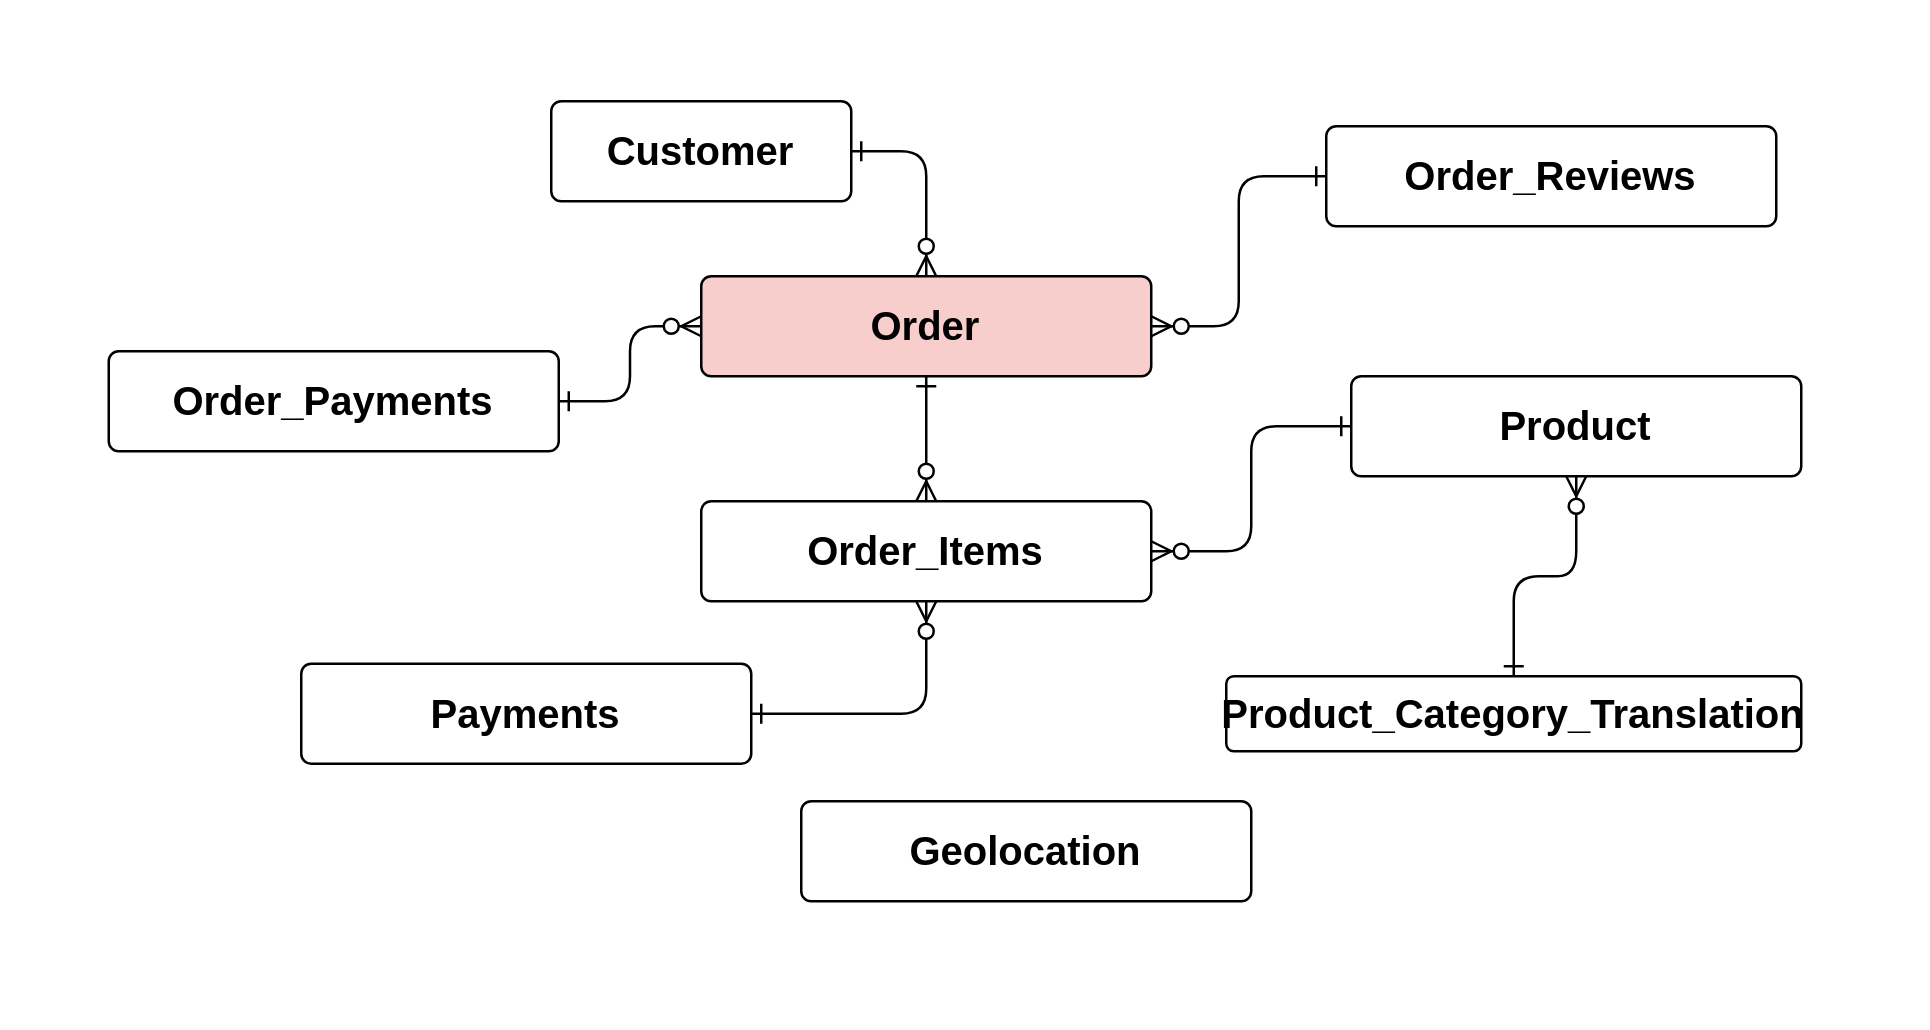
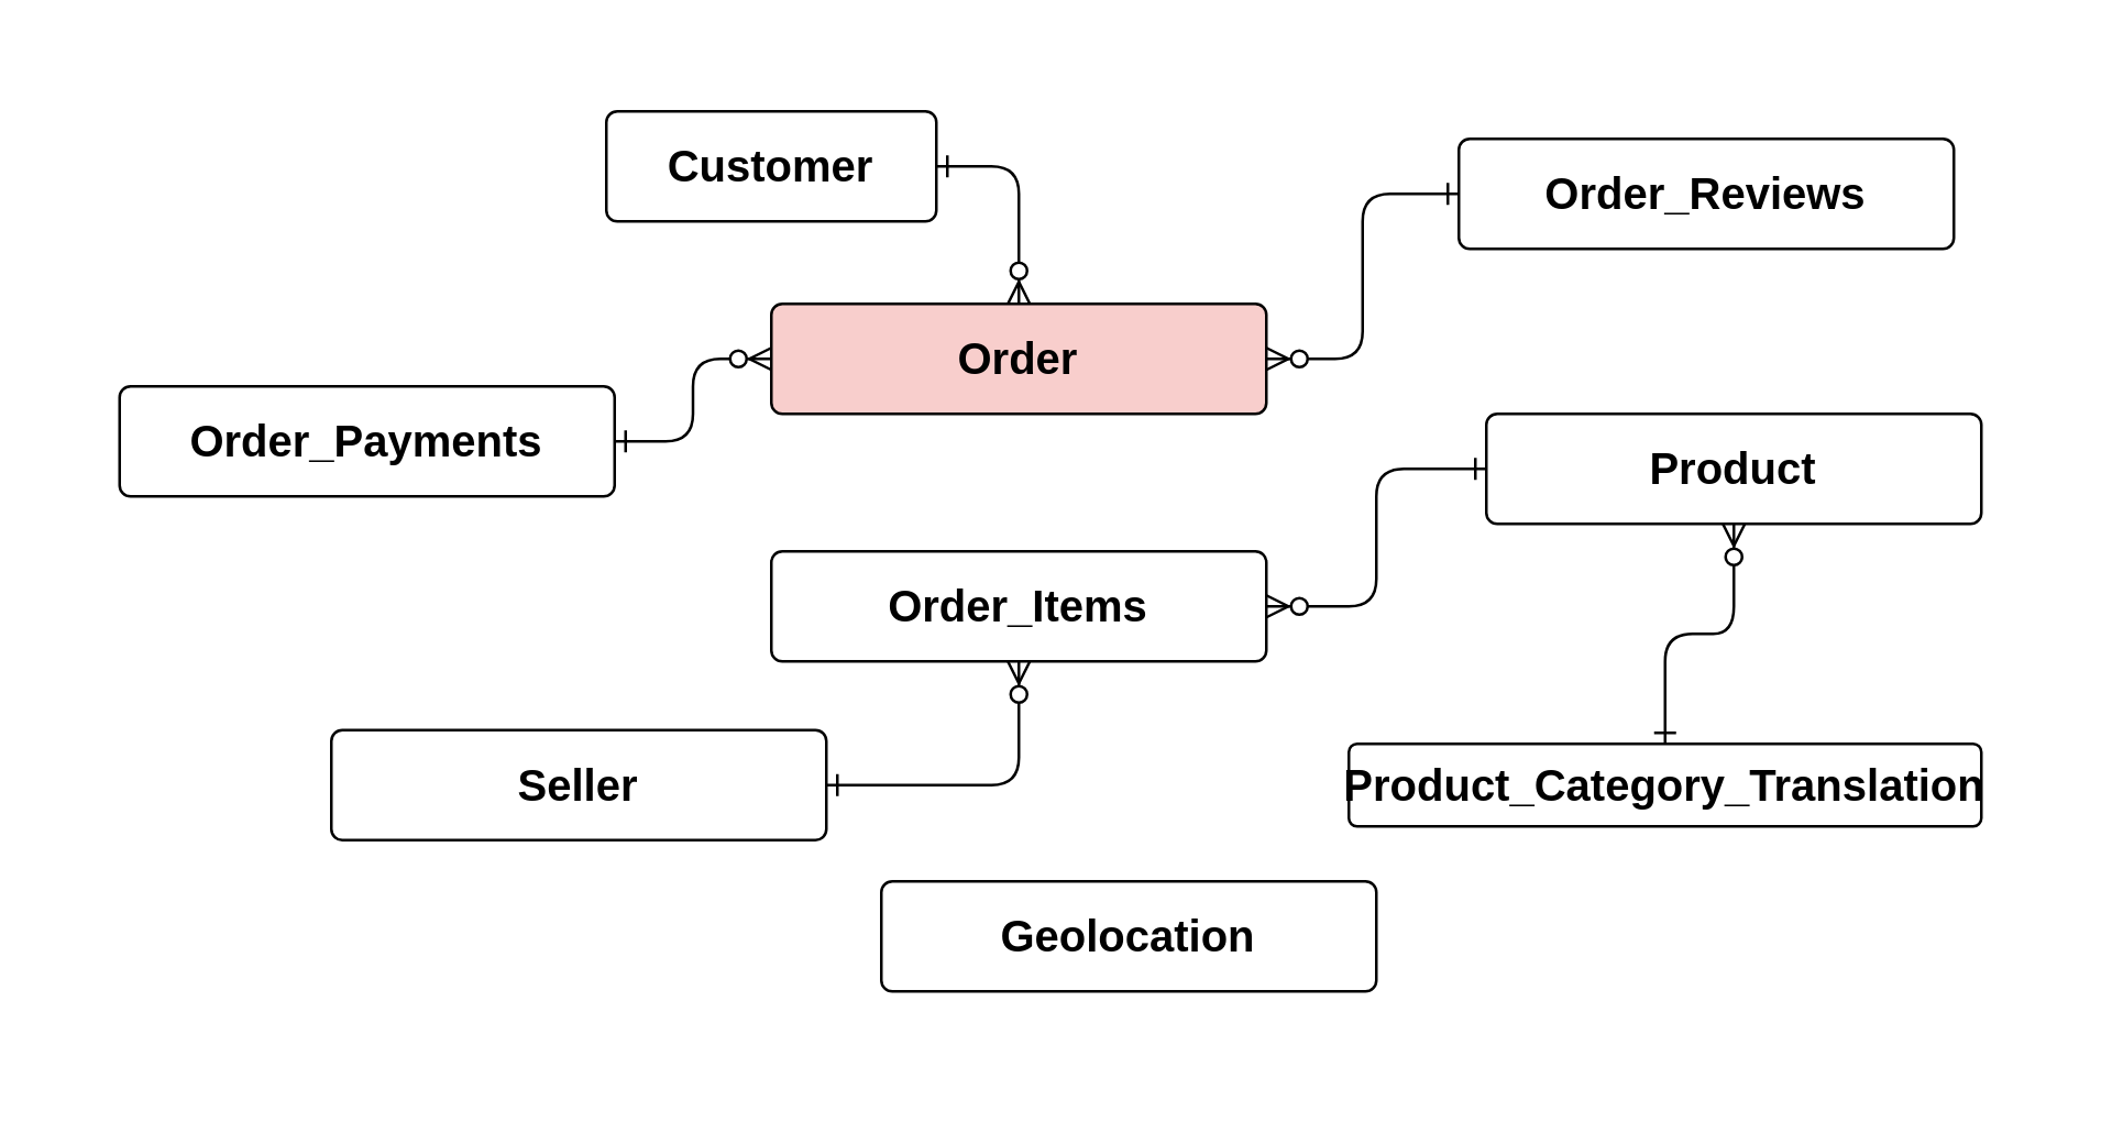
  <mxCell id="0" />
  <mxCell id="1" parent="0" />
  <mxCell id="2" value="" style="rounded=0;whiteSpace=wrap;html=1;strokeColor=none;" parent="1" vertex="1"><mxGeometry x="20" y="20" width="730" height="370" as="geometry" /></mxCell>
  <mxCell id="3" style="edgeStyle=orthogonalEdgeStyle;rounded=1;orthogonalLoop=1;jettySize=auto;html=1;startArrow=ERone;startFill=0;endArrow=ERzeroToMany;endFill=1;exitX=0.5;exitY=0;exitDx=0;exitDy=0;" parent="1" source="7" target="5" edge="1"><mxGeometry relative="1" as="geometry" /></mxCell>
  <mxCell id="4" value="&lt;b&gt;&lt;span lang=&quot;FR&quot; style=&quot;font-size: 12.0pt ; line-height: 107% ; font-family: &amp;#34;calibri&amp;#34; , sans-serif&quot;&gt;Customer&lt;br&gt;&lt;/span&gt;&lt;/b&gt;" style="rounded=1;arcSize=10;whiteSpace=wrap;html=1;align=center;" parent="1" vertex="1"><mxGeometry x="220" y="40" width="120" height="40" as="geometry" /></mxCell>
  <mxCell id="5" value="&lt;b&gt;&lt;span lang=&quot;FR&quot; style=&quot;font-size: 12.0pt ; line-height: 107% ; font-family: &amp;#34;calibri&amp;#34; , sans-serif&quot;&gt;Product&lt;/span&gt;&lt;/b&gt;" style="rounded=1;arcSize=10;whiteSpace=wrap;html=1;align=center;" parent="1" vertex="1"><mxGeometry x="540" y="150" width="180" height="40" as="geometry" /></mxCell>
- <mxCell id="6" value="&lt;b&gt;&lt;span lang=&quot;FR&quot; style=&quot;font-size: 12.0pt ; line-height: 107% ; font-family: &amp;#34;calibri&amp;#34; , sans-serif&quot;&gt;Payments&lt;/span&gt;&lt;/b&gt;" style="rounded=1;arcSize=10;whiteSpace=wrap;html=1;align=center;" parent="1" vertex="1"><mxGeometry x="120" y="265" width="180" height="40" as="geometry" /></mxCell>
+ <mxCell id="6" value="&lt;b&gt;&lt;span lang=&quot;FR&quot; style=&quot;font-size: 12.0pt ; line-height: 107% ; font-family: &amp;#34;calibri&amp;#34; , sans-serif&quot;&gt;Seller&lt;/span&gt;&lt;/b&gt;" style="rounded=1;arcSize=10;whiteSpace=wrap;html=1;align=center;" parent="1" vertex="1"><mxGeometry x="120" y="265" width="180" height="40" as="geometry" /></mxCell>
  <mxCell id="7" value="&lt;b&gt;&lt;span lang=&quot;FR&quot; style=&quot;font-size: 12.0pt ; line-height: 107% ; font-family: &amp;#34;calibri&amp;#34; , sans-serif&quot;&gt;Product_Category_Translation&lt;/span&gt;&lt;/b&gt;" style="rounded=1;arcSize=10;whiteSpace=wrap;html=1;align=center;" parent="1" vertex="1"><mxGeometry x="490" y="270" width="230" height="30" as="geometry" /></mxCell>
  <mxCell id="8" value="&lt;b&gt;&lt;span lang=&quot;FR&quot; style=&quot;font-size: 12.0pt ; line-height: 107% ; font-family: &amp;#34;calibri&amp;#34; , sans-serif&quot;&gt;Order&lt;/span&gt;&lt;/b&gt;" style="rounded=1;arcSize=10;whiteSpace=wrap;html=1;align=center;fillColor=#f8cecc;" vertex="1" parent="1"><mxGeometry x="280" y="110" width="180" height="40" as="geometry" /></mxCell>
  <mxCell id="9" value="&lt;b&gt;&lt;span lang=&quot;FR&quot; style=&quot;font-size: 12.0pt ; line-height: 107% ; font-family: &amp;#34;calibri&amp;#34; , sans-serif&quot;&gt;Order_Items&lt;/span&gt;&lt;/b&gt;" style="rounded=1;arcSize=10;whiteSpace=wrap;html=1;align=center;" vertex="1" parent="1"><mxGeometry x="280" y="200" width="180" height="40" as="geometry" /></mxCell>
  <mxCell id="10" style="edgeStyle=orthogonalEdgeStyle;rounded=1;orthogonalLoop=1;jettySize=auto;html=1;startArrow=ERone;startFill=0;endArrow=ERzeroToMany;endFill=1;entryX=1;entryY=0.5;entryDx=0;entryDy=0;exitX=0;exitY=0.5;exitDx=0;exitDy=0;" edge="1" parent="1" source="5" target="9"><mxGeometry relative="1" as="geometry"><mxPoint x="463" y="319" as="sourcePoint" /><mxPoint x="333" y="310" as="targetPoint" /></mxGeometry></mxCell>
- <mxCell id="11" style="edgeStyle=orthogonalEdgeStyle;rounded=1;orthogonalLoop=1;jettySize=auto;html=1;startArrow=ERone;startFill=0;endArrow=ERzeroToMany;endFill=1;exitX=0.5;exitY=1;exitDx=0;exitDy=0;entryX=0.5;entryY=0;entryDx=0;entryDy=0;" edge="1" parent="1" source="8" target="9"><mxGeometry relative="1" as="geometry"><mxPoint x="247.06" y="239" as="sourcePoint" /><mxPoint x="243" y="330" as="targetPoint" /></mxGeometry></mxCell>
  <mxCell id="12" style="edgeStyle=orthogonalEdgeStyle;rounded=1;orthogonalLoop=1;jettySize=auto;html=1;startArrow=ERone;startFill=0;endArrow=ERzeroToMany;endFill=1;exitX=1;exitY=0.5;exitDx=0;exitDy=0;" edge="1" parent="1" source="4" target="8"><mxGeometry relative="1" as="geometry"><mxPoint x="288" y="160" as="sourcePoint" /><mxPoint x="333" y="260" as="targetPoint" /></mxGeometry></mxCell>
  <mxCell id="13" style="edgeStyle=orthogonalEdgeStyle;rounded=1;orthogonalLoop=1;jettySize=auto;html=1;startArrow=ERone;startFill=0;endArrow=ERzeroToMany;endFill=1;exitX=1;exitY=0.5;exitDx=0;exitDy=0;" edge="1" parent="1" source="6" target="9"><mxGeometry relative="1" as="geometry"><mxPoint x="278" y="210" as="sourcePoint" /><mxPoint x="313" y="340" as="targetPoint" /></mxGeometry></mxCell>
  <mxCell id="14" value="&lt;b&gt;&lt;span lang=&quot;FR&quot; style=&quot;font-size: 12.0pt ; line-height: 107% ; font-family: &amp;#34;calibri&amp;#34; , sans-serif&quot;&gt;Order_Payments&lt;br&gt;&lt;/span&gt;&lt;/b&gt;" style="rounded=1;arcSize=10;whiteSpace=wrap;html=1;align=center;" vertex="1" parent="1"><mxGeometry x="43" y="140" width="180" height="40" as="geometry" /></mxCell>
  <mxCell id="15" style="edgeStyle=orthogonalEdgeStyle;rounded=1;orthogonalLoop=1;jettySize=auto;html=1;startArrow=ERone;startFill=0;endArrow=ERzeroToMany;endFill=1;entryX=0;entryY=0.5;entryDx=0;entryDy=0;" edge="1" parent="1" source="14" target="8"><mxGeometry relative="1" as="geometry"><mxPoint x="343" y="40" as="sourcePoint" /><mxPoint x="403" y="120" as="targetPoint" /></mxGeometry></mxCell>
  <mxCell id="16" value="&lt;b&gt;&lt;span lang=&quot;FR&quot; style=&quot;font-size: 12.0pt ; line-height: 107% ; font-family: &amp;#34;calibri&amp;#34; , sans-serif&quot;&gt;Order_Reviews&lt;br&gt;&lt;/span&gt;&lt;/b&gt;" style="rounded=1;arcSize=10;whiteSpace=wrap;html=1;align=center;" vertex="1" parent="1"><mxGeometry x="530" y="50" width="180" height="40" as="geometry" /></mxCell>
  <mxCell id="17" style="edgeStyle=orthogonalEdgeStyle;rounded=1;orthogonalLoop=1;jettySize=auto;html=1;startArrow=ERone;startFill=0;endArrow=ERzeroToMany;endFill=1;entryX=1;entryY=0.5;entryDx=0;entryDy=0;" edge="1" parent="1" source="16" target="8"><mxGeometry relative="1" as="geometry"><mxPoint x="343" y="40" as="sourcePoint" /><mxPoint x="403" y="120" as="targetPoint" /></mxGeometry></mxCell>
  <mxCell id="18" value="&lt;b&gt;&lt;span lang=&quot;FR&quot; style=&quot;font-size: 12.0pt ; line-height: 107% ; font-family: &amp;#34;calibri&amp;#34; , sans-serif&quot;&gt;Geolocation&lt;br&gt;&lt;/span&gt;&lt;/b&gt;" style="rounded=1;arcSize=10;whiteSpace=wrap;html=1;align=center;" vertex="1" parent="1"><mxGeometry x="320" y="320" width="180" height="40" as="geometry" /></mxCell>
